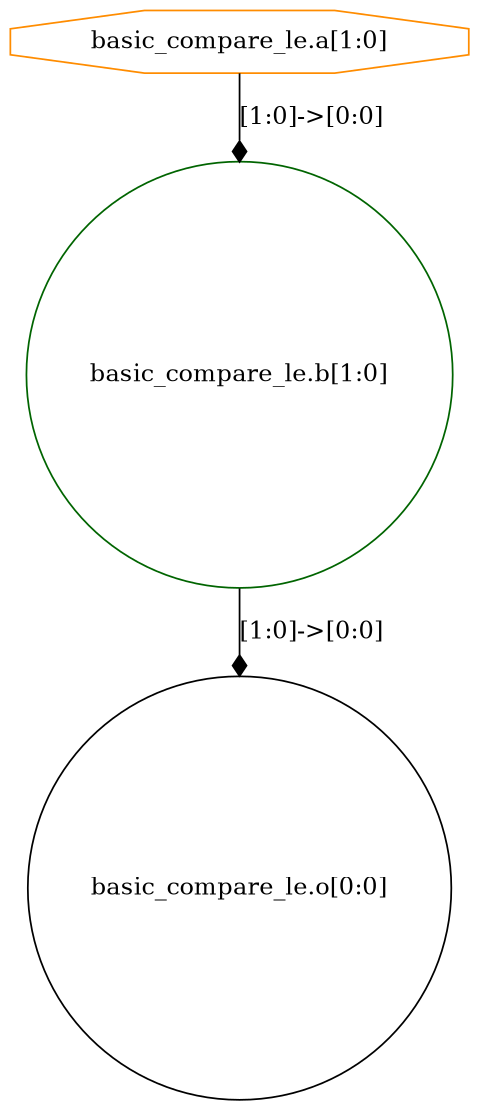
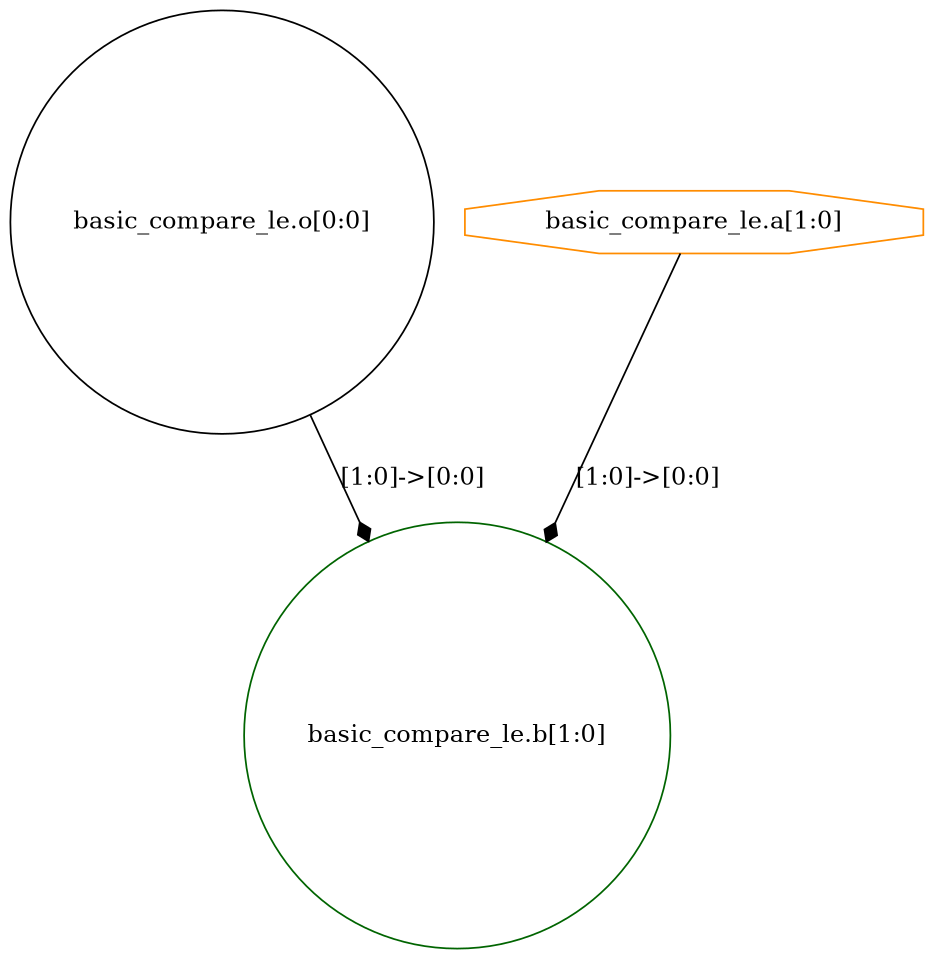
  digraph {
    node [shape=circle]
    edge [arrowhead=diamond]
    n1 [color=darkgreen label="basic_compare_le.b[1:0]"]
    n2 [color=black label="basic_compare_le.o[0:0]"]
    n3 [color=darkorange label="basic_compare_le.a[1:0]" shape=octagon]
-   n1 -> n2 [label="[1:0]->[0:0]"]
+   n2 -> n1 [label="[1:0]->[0:0]"]
    n3 -> n1 [label="[1:0]->[0:0]"]
  }
